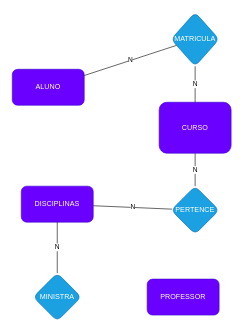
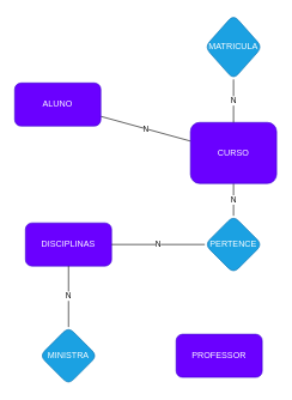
  <mxCell id="0" />
  <mxCell id="1" parent="0" />
- <mxCell id="2" value="N" style="edgeStyle=none;html=1;endArrow=none;endFill=0;" edge="1" parent="1" source="3" target="9"><mxGeometry relative="1" as="geometry" /></mxCell>
+ <mxCell id="2" value="N" style="edgeStyle=none;html=1;endArrow=none;endFill=0;" edge="1" parent="1" source="3" target="6"><mxGeometry relative="1" as="geometry" /></mxCell>
  <mxCell id="3" value="ALUNO" style="rounded=1;whiteSpace=wrap;html=1;fillColor=#6a00ff;fontColor=#ffffff;strokeColor=#3700CC;" parent="1" vertex="1"><mxGeometry x="20" y="115" width="120" height="60" as="geometry" /></mxCell>
  <mxCell id="4" value="PROFESSOR" style="rounded=1;whiteSpace=wrap;html=1;fillColor=#6a00ff;fontColor=#ffffff;strokeColor=#3700CC;" parent="1" vertex="1"><mxGeometry x="245" y="465" width="120" height="60" as="geometry" /></mxCell>
  <mxCell id="5" value="N" style="edgeStyle=none;html=1;endArrow=none;endFill=0;" edge="1" parent="1" source="6" target="11"><mxGeometry relative="1" as="geometry" /></mxCell>
  <mxCell id="6" value="CURSO" style="rounded=1;whiteSpace=wrap;html=1;fillColor=#6a00ff;fontColor=#ffffff;strokeColor=#3700CC;" parent="1" vertex="1"><mxGeometry x="265" y="170" width="120" height="85" as="geometry" /></mxCell>
  <mxCell id="7" value="DISCIPLINAS" style="rounded=1;whiteSpace=wrap;html=1;fillColor=#6a00ff;fontColor=#ffffff;strokeColor=#3700CC;" parent="1" vertex="1"><mxGeometry x="35" y="310" width="120" height="60" as="geometry" /></mxCell>
  <mxCell id="8" value="N" style="edgeStyle=none;html=1;endArrow=none;endFill=0;entryX=0.5;entryY=0;entryDx=0;entryDy=0;" edge="1" parent="1" source="9" target="6"><mxGeometry relative="1" as="geometry"><mxPoint x="455" y="80" as="targetPoint" /></mxGeometry></mxCell>
  <mxCell id="9" value="MATRICULA" style="rhombus;whiteSpace=wrap;html=1;fillColor=#1ba1e2;strokeColor=#006EAF;fontColor=#ffffff;rounded=1;" vertex="1" parent="1"><mxGeometry x="285" y="20" width="80" height="90" as="geometry" /></mxCell>
  <mxCell id="10" value="N" style="edgeStyle=none;html=1;endArrow=none;endFill=0;" edge="1" parent="1" source="11" target="7"><mxGeometry relative="1" as="geometry" /></mxCell>
- <mxCell id="11" value="PERTENCE" style="rhombus;whiteSpace=wrap;html=1;fillColor=#1ba1e2;strokeColor=#006EAF;fontColor=#ffffff;rounded=1;" vertex="1" parent="1"><mxGeometry x="285" y="310" width="80" height="80" as="geometry" /></mxCell>
+ <mxCell id="11" value="PERTENCE" style="rhombus;whiteSpace=wrap;html=1;fillColor=#1ba1e2;strokeColor=#006EAF;fontColor=#ffffff;rounded=1;" vertex="1" parent="1"><mxGeometry x="285" y="300" width="80" height="80" as="geometry" /></mxCell>
  <mxCell id="12" value="N" style="edgeStyle=none;html=1;endArrow=none;endFill=0;" edge="1" parent="1" source="13" target="7"><mxGeometry relative="1" as="geometry" /></mxCell>
  <mxCell id="13" value="MINISTRA" style="rhombus;whiteSpace=wrap;html=1;fillColor=#1ba1e2;strokeColor=#006EAF;fontColor=#ffffff;rounded=1;" vertex="1" parent="1"><mxGeometry x="55" y="455" width="80" height="80" as="geometry" /></mxCell>
